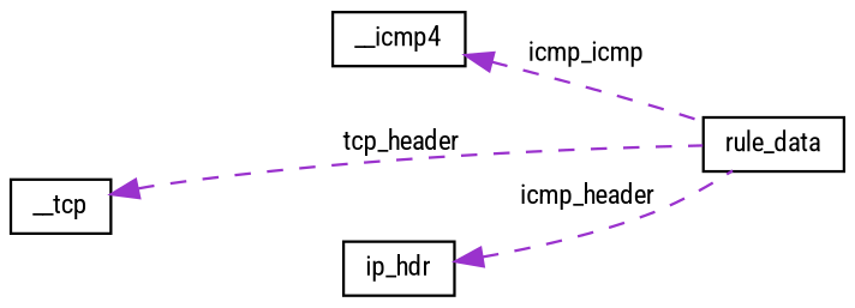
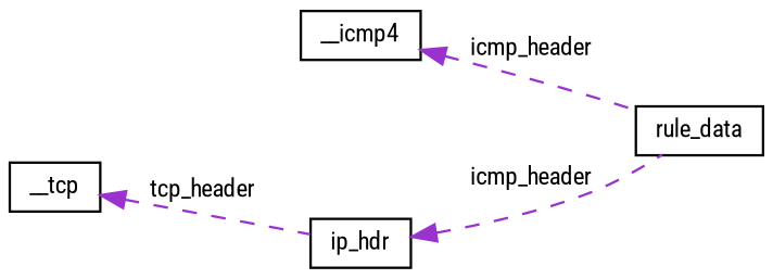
  digraph {
    fontname="Roboto Condensed"
    rankdir=LR
    node [color=black fillcolor=white fontname="Roboto Condensed" fontsize=10 shape=record style=filled]
    edge [color=darkorchid3 dir=back fontname="Roboto Condensed" fontsize=10 labelfontname=Helvetica labelfontsize=10 style=dashed]
    n1 [height=0.2 label=rule_data width=0.4]
    n2 [height=0.2 label=__icmp4 width=0.4]
    n3 [height=0.2 label=__tcp width=0.4]
    n4 [height=0.2 label=ip_hdr width=0.4]
-   n2 -> n1 [label=" icmp_icmp"]
-   n3 -> n1 [label=" tcp_header"]
+   n2 -> n1 [label=" icmp_header"]
+   n3 -> n4 [label=" tcp_header"]
    n4 -> n1 [label=" icmp_header"]
  }
